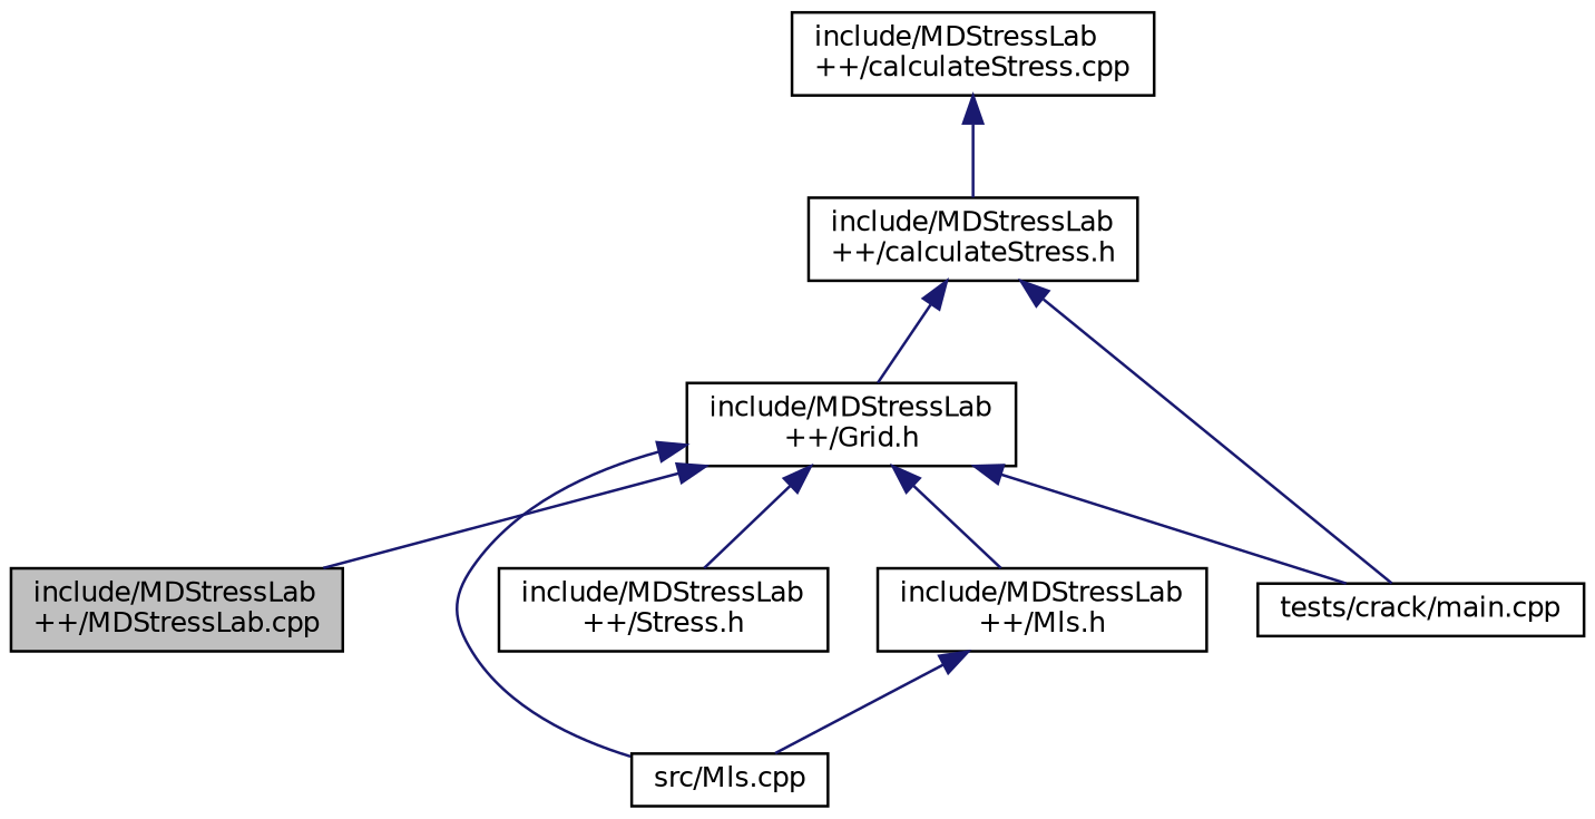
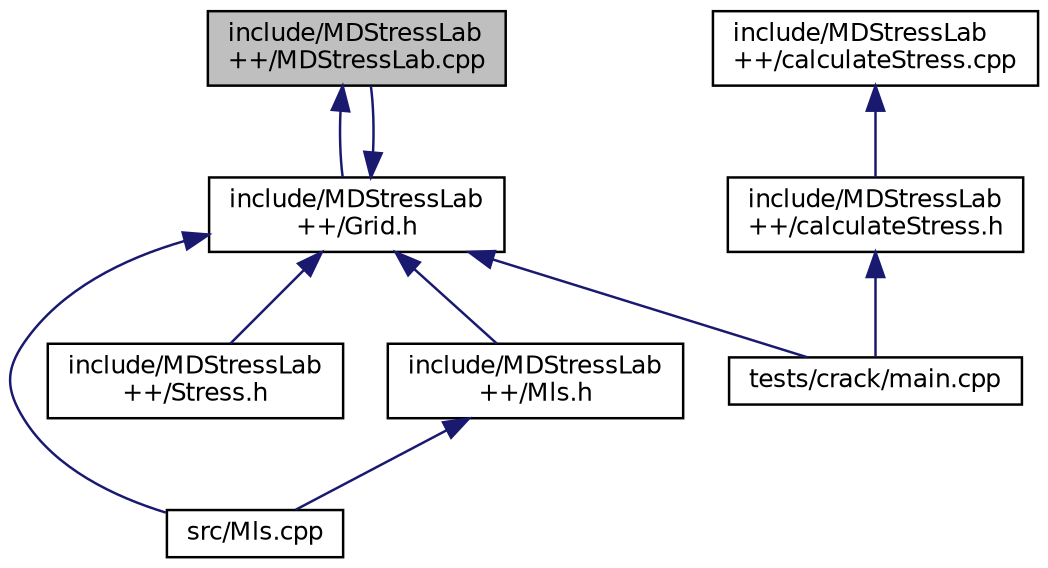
  digraph {
    node [color=black fillcolor=white fontname=Helvetica fontsize=10 shape=record style=filled]
    edge [color=midnightblue dir=back fontname=Helvetica fontsize=10 labelfontname=Helvetica labelfontsize=10 style=solid]
    n1 [fillcolor=grey75 fontcolor=black height=0.2 label="include/MDStressLab\l++/MDStressLab.cpp" width=0.4]
    n2 [height=0.2 label="include/MDStressLab\l++/Grid.h" width=0.4]
    n3 [height=0.2 label="src/Mls.cpp" width=0.4]
    n4 [height=0.2 label="include/MDStressLab\l++/Stress.h" width=0.4]
    n5 [height=0.2 label="tests/crack/main.cpp" width=0.4]
    n6 [height=0.2 label="include/MDStressLab\l++/Mls.h" width=0.4]
    n7 [height=0.2 label="include/MDStressLab\l++/calculateStress.cpp" width=0.4]
    n8 [height=0.2 label="include/MDStressLab\l++/calculateStress.h" width=0.4]
-   n8 -> n2
+   n1 -> n2
    n2 -> n1
    n2 -> n3
    n2 -> n4
    n2 -> n5
    n2 -> n6
    n6 -> n3
    n7 -> n8
    n8 -> n5
  }
